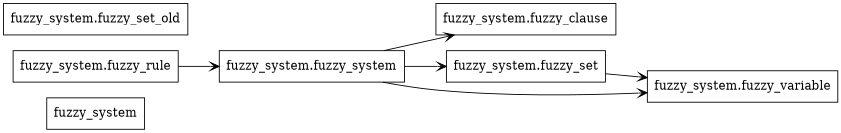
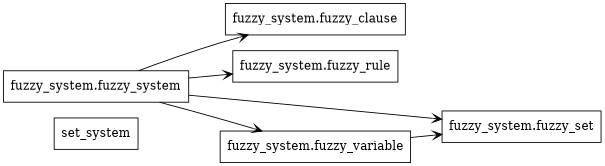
  digraph {
    rankdir=LR
    node [shape=box]
    edge [arrowhead=open arrowtail=none]
-   n1 [label=fuzzy_system]
+   n1 [label=set_system]
    n2 [label="fuzzy_system.fuzzy_clause"]
    n3 [label="fuzzy_system.fuzzy_rule"]
    n4 [label="fuzzy_system.fuzzy_set"]
-   n5 [label="fuzzy_system.fuzzy_set_old"]
    n6 [label="fuzzy_system.fuzzy_system"]
    n7 [label="fuzzy_system.fuzzy_variable"]
    n6 -> n2
-   n3 -> n6
+   n6 -> n3
    n6 -> n4
    n6 -> n7
-   n4 -> n7
+   n7 -> n4
  }
